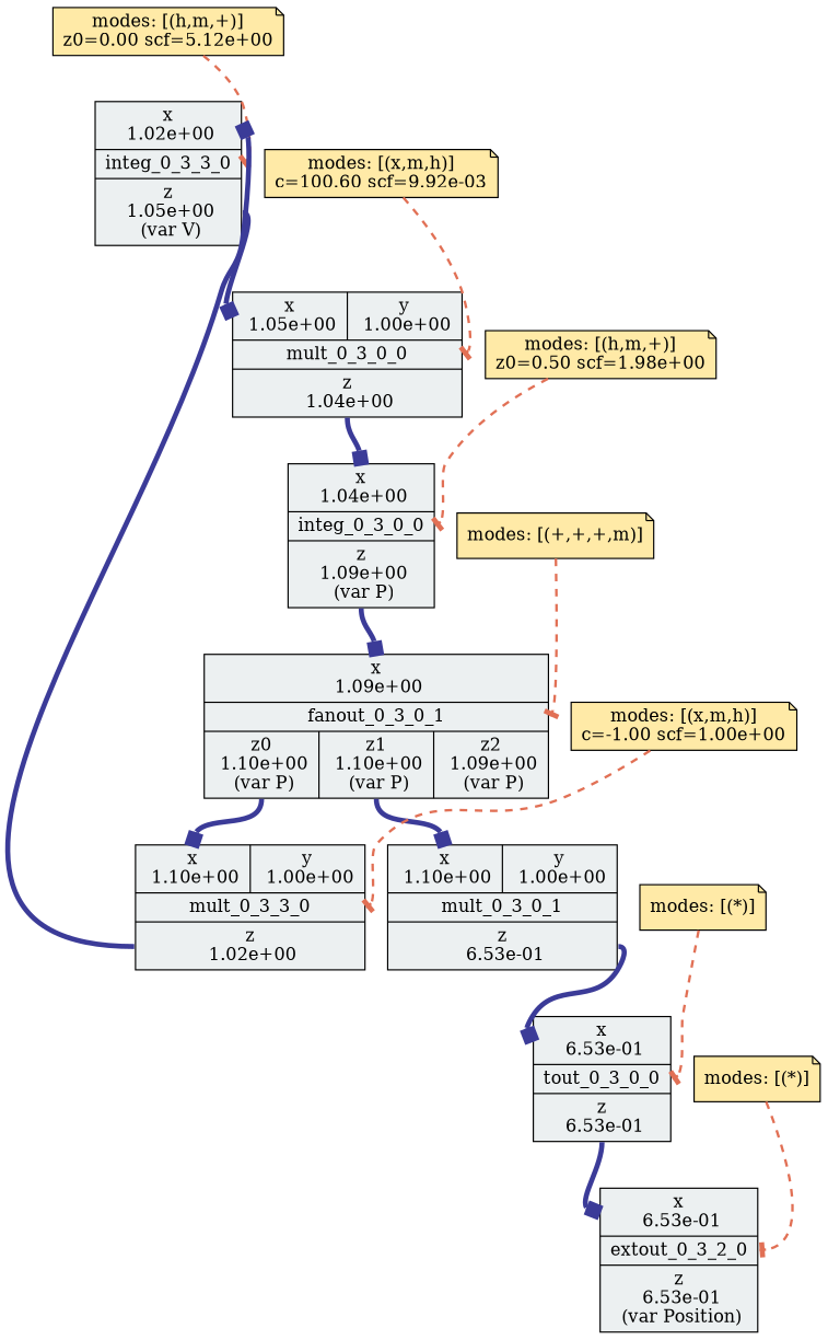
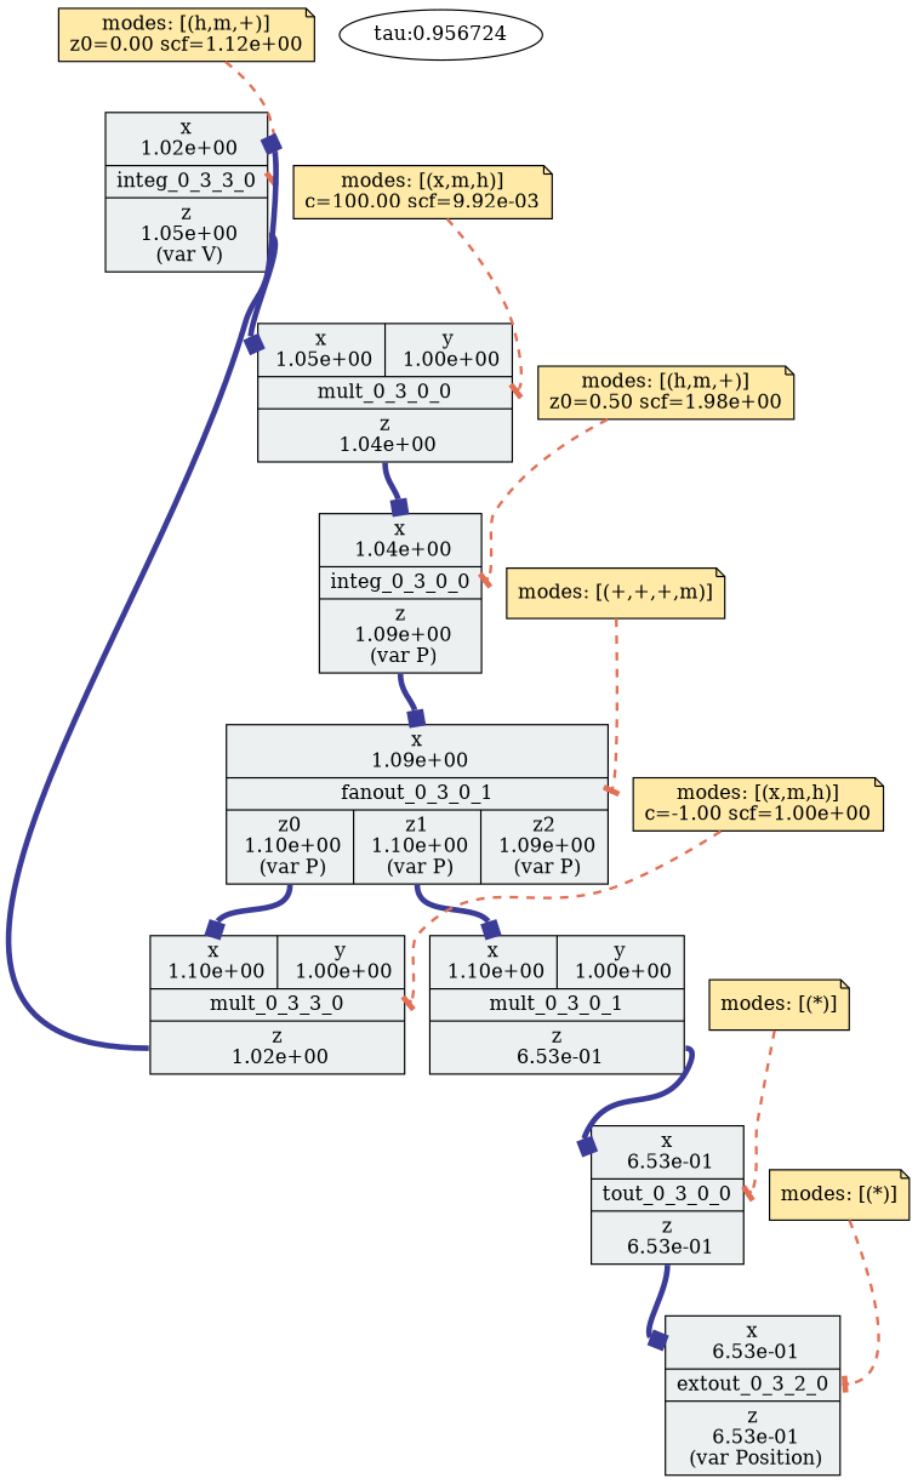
  digraph {
    shape=record
    splines=true
    node [fillcolor="#ecf0f1" shape=record style=filled]
    edge [arrowhead=box arrowtail=normal color="#3B3B98" headport=x penwidth=4]
    n1 [label="{{<x> x\n 1.02e+00} |<block> integ_0_3_3_0| {<z> z\n 1.05e+00\n (var V)}}"]
    n2 [label="{{<x> x\n 1.05e+00|<y> y\n 1.00e+00} |<block> mult_0_3_0_0| {<z> z\n 1.04e+00}}"]
    n3 [label="{{<x> x\n 1.04e+00} |<block> integ_0_3_0_0| {<z> z\n 1.09e+00\n (var P)}}"]
-   n4 [fillcolor="#ffeaa7" label="\modes: [(h,m,+)]\nz0=0.00 scf=5.12e+00" shape=note]
+   n4 [fillcolor="#ffeaa7" label="\modes: [(h,m,+)]\nz0=0.00 scf=1.12e+00" shape=note]
    n5 [label="{{<x> x\n 1.09e+00} |<block> fanout_0_3_0_1| {<z0> z0\n 1.10e+00\n (var P)|<z1> z1\n 1.10e+00\n (var P)|<z2> z2\n 1.09e+00\n (var P)}}"]
    n6 [label="{{<x> x\n 1.10e+00|<y> y\n 1.00e+00} |<block> mult_0_3_3_0| {<z> z\n 1.02e+00}}"]
    n7 [label="{{<x> x\n 1.10e+00|<y> y\n 1.00e+00} |<block> mult_0_3_0_1| {<z> z\n 6.53e-01}}"]
    n8 [fillcolor="#ffeaa7" label="\modes: [(h,m,+)]\nz0=0.50 scf=1.98e+00" shape=note]
    n9 [fillcolor="#ffeaa7" label="\modes: [(x,m,h)]\nc=-1.00 scf=1.00e+00" shape=note]
-   n10 [fillcolor="#ffeaa7" label="\modes: [(x,m,h)]\nc=100.60 scf=9.92e-03" shape=note]
+   n10 [fillcolor="#ffeaa7" label="\modes: [(x,m,h)]\nc=100.00 scf=9.92e-03" shape=note]
    n11 [label="{{<x> x\n 6.53e-01} |<block> tout_0_3_0_0| {<z> z\n 6.53e-01}}"]
    n12 [label="{{<x> x\n 6.53e-01} |<block> extout_0_3_2_0| {<z> z\n 6.53e-01\n (var Position)}}"]
    n13 [fillcolor="#ffeaa7" label="\modes: [(*)]" shape=note]
    n14 [fillcolor="#ffeaa7" label="\modes: [(+,+,+,m)]" shape=note]
    n15 [fillcolor="#ffeaa7" label="\modes: [(*)]" shape=note]
+   n16 [label="tau:0.956724" fillcolor="" shape="" style=""]
    n1 -> n2 [tailport=z]
    n2 -> n3 [tailport=z]
    n3 -> n5 [tailport=z]
    n4 -> n1 [arrowhead=tee color="#e17055" headport=block penwidth=2 style=dashed]
    n5 -> n6 [tailport=z0]
    n5 -> n7 [tailport=z1]
    n6 -> n1 [tailport=z]
    n7 -> n11 [tailport=z]
    n8 -> n3 [arrowhead=tee color="#e17055" headport=block penwidth=2 style=dashed]
    n9 -> n6 [arrowhead=tee color="#e17055" headport=block penwidth=2 style=dashed]
    n10 -> n2 [arrowhead=tee color="#e17055" headport=block penwidth=2 style=dashed]
    n11 -> n12 [tailport=z]
    n13 -> n12 [arrowhead=tee color="#e17055" headport=block penwidth=2 style=dashed]
    n14 -> n5 [arrowhead=tee color="#e17055" headport=block penwidth=2 style=dashed]
    n15 -> n11 [arrowhead=tee color="#e17055" headport=block penwidth=2 style=dashed]
  }
